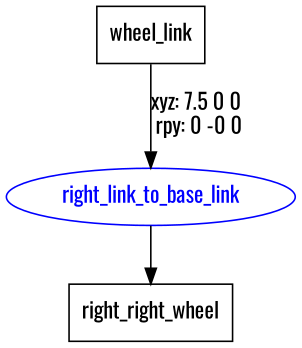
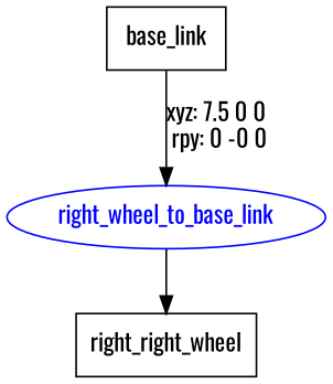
  digraph {
    fontname=Oswald
    node [fontname=Oswald shape=box]
    edge [fontname=Oswald]
-   n1 [label=wheel_link]
-   right_wheel_to_base_link [color=blue fontcolor=blue shape=ellipse label=right_link_to_base_link]
+   n1 [label=base_link]
+   right_wheel_to_base_link [color=blue fontcolor=blue shape=ellipse]
    n3 [label=right_right_wheel]
    n1 -> right_wheel_to_base_link [label="xyz: 7.5 0 0 \nrpy: 0 -0 0"]
    right_wheel_to_base_link -> n3
  }
